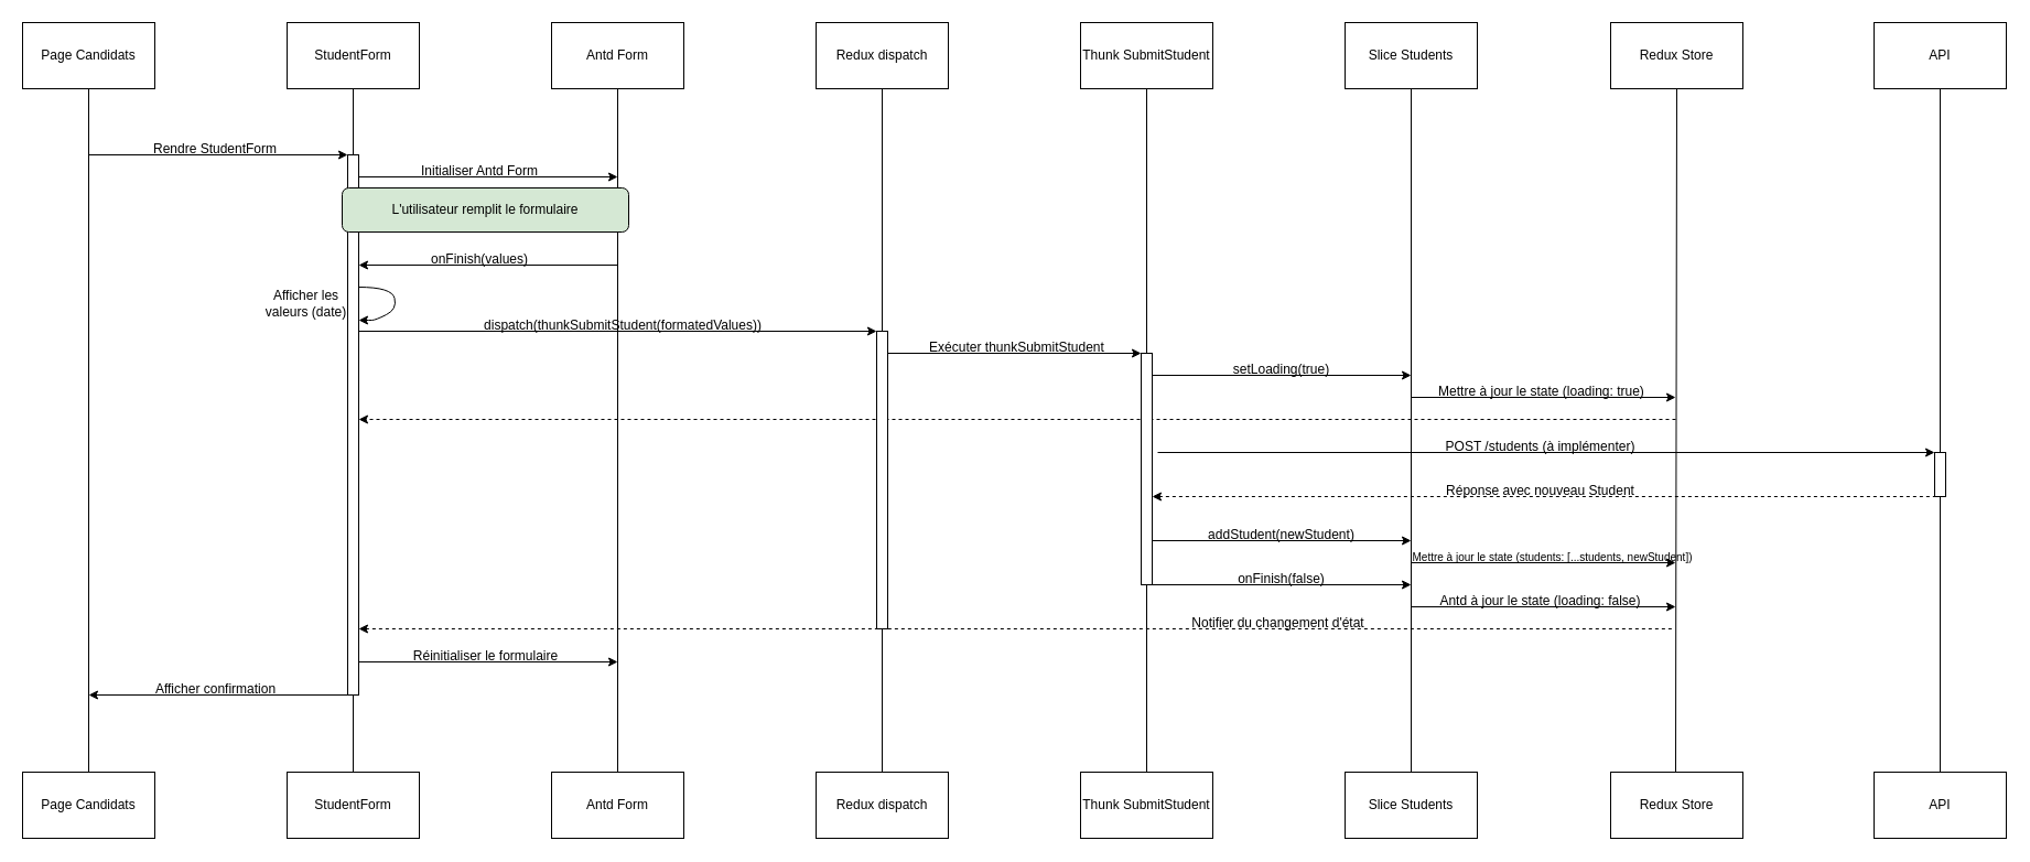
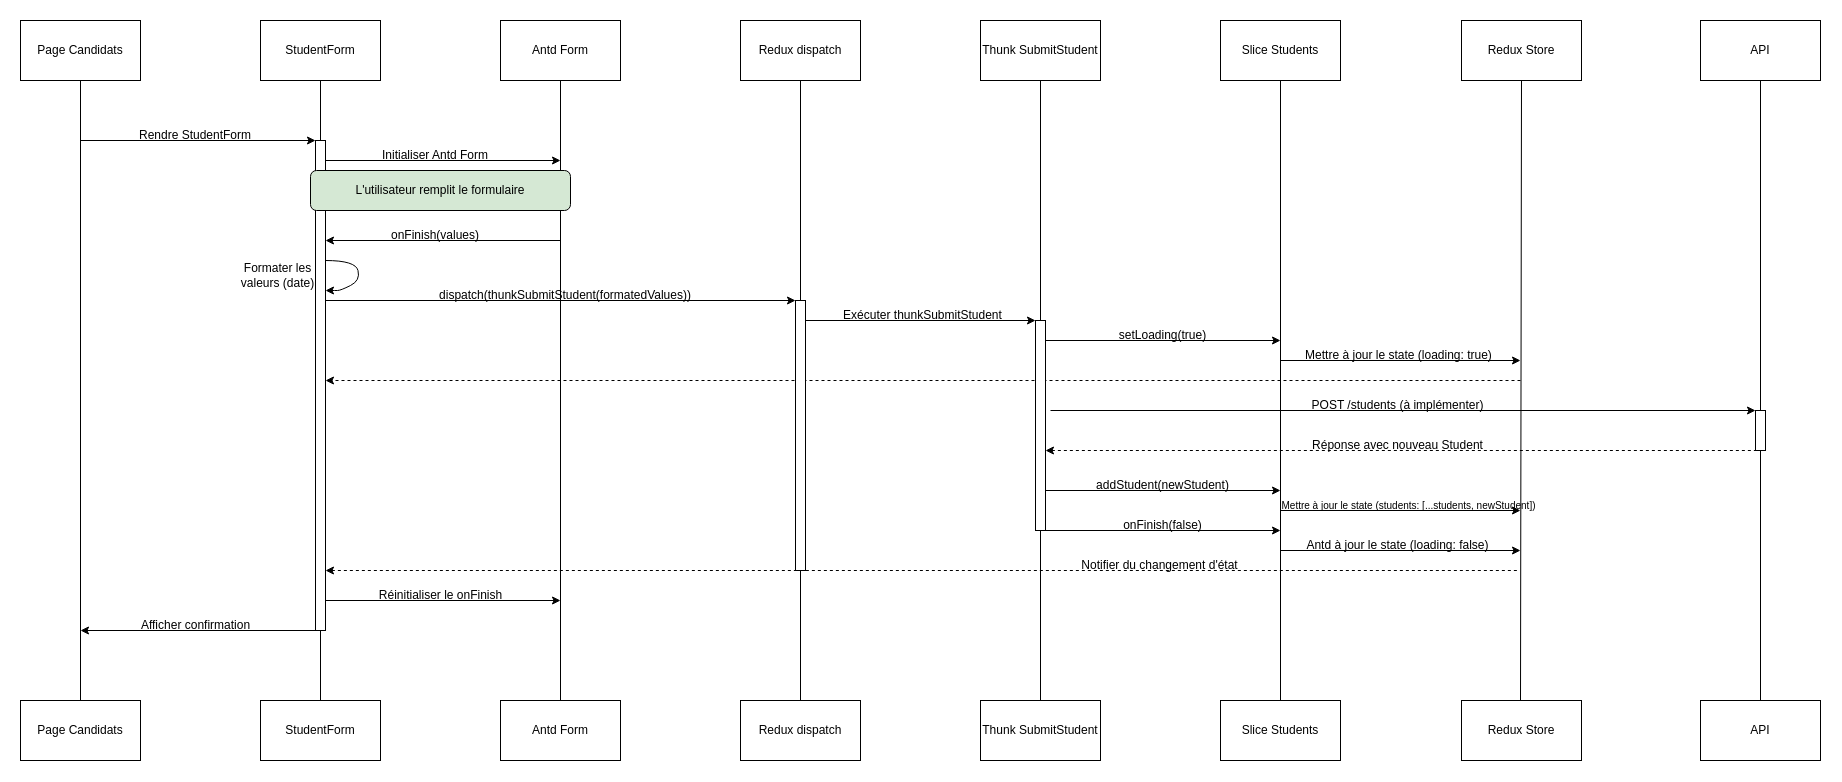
  <mxCell id="0" />
  <mxCell id="1" parent="0" />
  <mxCell id="2" value="" style="endArrow=classic;html=1;rounded=0;" edge="1" parent="1" target="43"><mxGeometry width="50" height="50" relative="1" as="geometry"><mxPoint x="1050" y="410" as="sourcePoint" /><mxPoint x="1750" y="410" as="targetPoint" /></mxGeometry></mxCell>
  <mxCell id="3" value="" style="endArrow=classic;html=1;rounded=0;dashed=1;" edge="1" parent="1" target="25"><mxGeometry width="50" height="50" relative="1" as="geometry"><mxPoint x="1520" y="380" as="sourcePoint" /><mxPoint x="1010" y="320" as="targetPoint" /></mxGeometry></mxCell>
  <mxCell id="4" value="Page Candidats" style="rounded=0;whiteSpace=wrap;html=1;" vertex="1" parent="1"><mxGeometry x="20" y="20" width="120" height="60" as="geometry" /></mxCell>
  <mxCell id="5" value="" style="endArrow=none;html=1;rounded=0;entryX=0.5;entryY=1;entryDx=0;entryDy=0;" edge="1" parent="1" target="4"><mxGeometry width="50" height="50" relative="1" as="geometry"><mxPoint x="80" y="700" as="sourcePoint" /><mxPoint x="140" y="190" as="targetPoint" /></mxGeometry></mxCell>
  <mxCell id="6" value="StudentForm" style="rounded=0;whiteSpace=wrap;html=1;" vertex="1" parent="1"><mxGeometry x="260" y="20" width="120" height="60" as="geometry" /></mxCell>
  <mxCell id="7" value="" style="endArrow=none;html=1;rounded=0;entryX=0.5;entryY=1;entryDx=0;entryDy=0;" edge="1" parent="1" target="6" source="25"><mxGeometry width="50" height="50" relative="1" as="geometry"><mxPoint x="320" y="530" as="sourcePoint" /><mxPoint x="380" y="190" as="targetPoint" /></mxGeometry></mxCell>
  <mxCell id="8" value="Redux dispatch" style="rounded=0;whiteSpace=wrap;html=1;" vertex="1" parent="1"><mxGeometry x="740" y="20" width="120" height="60" as="geometry" /></mxCell>
  <mxCell id="9" value="" style="endArrow=none;html=1;rounded=0;entryX=0.5;entryY=1;entryDx=0;entryDy=0;" edge="1" parent="1" target="8" source="33"><mxGeometry width="50" height="50" relative="1" as="geometry"><mxPoint x="800" y="530" as="sourcePoint" /><mxPoint x="860" y="190" as="targetPoint" /></mxGeometry></mxCell>
  <mxCell id="10" value="Thunk SubmitS&lt;span style=&quot;background-color: initial;&quot;&gt;tudent&lt;/span&gt;" style="rounded=0;whiteSpace=wrap;html=1;" vertex="1" parent="1"><mxGeometry x="980" y="20" width="120" height="60" as="geometry" /></mxCell>
  <mxCell id="11" value="" style="endArrow=none;html=1;rounded=0;entryX=0.5;entryY=1;entryDx=0;entryDy=0;" edge="1" parent="1" target="10" source="38"><mxGeometry width="50" height="50" relative="1" as="geometry"><mxPoint x="1040" y="530" as="sourcePoint" /><mxPoint x="1100" y="190" as="targetPoint" /></mxGeometry></mxCell>
  <mxCell id="12" value="Slice Students" style="rounded=0;whiteSpace=wrap;html=1;" vertex="1" parent="1"><mxGeometry x="1220" y="20" width="120" height="60" as="geometry" /></mxCell>
  <mxCell id="13" value="" style="endArrow=none;html=1;rounded=0;entryX=0.5;entryY=1;entryDx=0;entryDy=0;" edge="1" parent="1" target="12"><mxGeometry width="50" height="50" relative="1" as="geometry"><mxPoint x="1280" y="700" as="sourcePoint" /><mxPoint x="1340" y="190" as="targetPoint" /></mxGeometry></mxCell>
  <mxCell id="14" value="Redux Store" style="rounded=0;whiteSpace=wrap;html=1;" vertex="1" parent="1"><mxGeometry x="1461" y="20" width="120" height="60" as="geometry" /></mxCell>
  <mxCell id="15" value="" style="endArrow=none;html=1;rounded=0;entryX=0.5;entryY=1;entryDx=0;entryDy=0;" edge="1" parent="1" target="14"><mxGeometry width="50" height="50" relative="1" as="geometry"><mxPoint x="1520" y="700" as="sourcePoint" /><mxPoint x="1581" y="190" as="targetPoint" /></mxGeometry></mxCell>
  <mxCell id="16" value="Antd Form" style="rounded=0;whiteSpace=wrap;html=1;" vertex="1" parent="1"><mxGeometry x="500" y="20" width="120" height="60" as="geometry" /></mxCell>
  <mxCell id="17" value="" style="endArrow=none;html=1;rounded=0;entryX=0.5;entryY=1;entryDx=0;entryDy=0;" edge="1" parent="1" target="16"><mxGeometry width="50" height="50" relative="1" as="geometry"><mxPoint x="560" y="700" as="sourcePoint" /><mxPoint x="620" y="190" as="targetPoint" /></mxGeometry></mxCell>
  <mxCell id="18" value="API" style="rounded=0;whiteSpace=wrap;html=1;" vertex="1" parent="1"><mxGeometry x="1700" y="20" width="120" height="60" as="geometry" /></mxCell>
  <mxCell id="19" value="" style="endArrow=none;html=1;rounded=0;entryX=0.5;entryY=1;entryDx=0;entryDy=0;" edge="1" parent="1" target="18"><mxGeometry width="50" height="50" relative="1" as="geometry"><mxPoint x="1760" y="700" as="sourcePoint" /><mxPoint x="1820" y="190" as="targetPoint" /></mxGeometry></mxCell>
  <mxCell id="20" value="" style="endArrow=classic;html=1;rounded=0;" edge="1" parent="1" target="25"><mxGeometry width="50" height="50" relative="1" as="geometry"><mxPoint x="80" y="140" as="sourcePoint" /><mxPoint x="310" y="140" as="targetPoint" /></mxGeometry></mxCell>
  <mxCell id="21" value="Rendre StudentForm" style="text;html=1;align=center;verticalAlign=middle;whiteSpace=wrap;rounded=0;" vertex="1" parent="1"><mxGeometry x="130" y="120" width="130" height="30" as="geometry" /></mxCell>
  <mxCell id="22" value="" style="endArrow=classic;html=1;rounded=0;" edge="1" parent="1"><mxGeometry width="50" height="50" relative="1" as="geometry"><mxPoint x="320" y="160" as="sourcePoint" /><mxPoint x="560" y="160" as="targetPoint" /></mxGeometry></mxCell>
  <mxCell id="23" value="Initialiser Antd Form" style="text;html=1;align=center;verticalAlign=middle;whiteSpace=wrap;rounded=0;" vertex="1" parent="1"><mxGeometry x="370" y="140" width="130" height="30" as="geometry" /></mxCell>
  <mxCell id="24" value="" style="endArrow=none;html=1;rounded=0;entryX=0.5;entryY=1;entryDx=0;entryDy=0;" edge="1" parent="1" target="25"><mxGeometry width="50" height="50" relative="1" as="geometry"><mxPoint x="320" y="700" as="sourcePoint" /><mxPoint x="320" y="80" as="targetPoint" /></mxGeometry></mxCell>
  <mxCell id="25" value="" style="html=1;points=[[0,0,0,0,5],[0,1,0,0,-5],[1,0,0,0,5],[1,1,0,0,-5]];perimeter=orthogonalPerimeter;outlineConnect=0;targetShapes=umlLifeline;portConstraint=eastwest;newEdgeStyle={&quot;curved&quot;:0,&quot;rounded&quot;:0};" vertex="1" parent="1"><mxGeometry x="315" y="140" width="10" height="490" as="geometry" /></mxCell>
  <mxCell id="26" value="L'utilisateur remplit le formulaire" style="rounded=1;whiteSpace=wrap;html=1;fillColor=#d5e8d4;" vertex="1" parent="1"><mxGeometry x="310" y="170" width="260" height="40" as="geometry" /></mxCell>
  <mxCell id="27" value="" style="endArrow=classic;html=1;rounded=0;" edge="1" parent="1" target="25"><mxGeometry width="50" height="50" relative="1" as="geometry"><mxPoint x="560" y="240" as="sourcePoint" /><mxPoint x="380" y="320" as="targetPoint" /></mxGeometry></mxCell>
  <mxCell id="28" value="onFinish(values)" style="text;html=1;align=center;verticalAlign=middle;whiteSpace=wrap;rounded=0;" vertex="1" parent="1"><mxGeometry x="370" y="220" width="130" height="30" as="geometry" /></mxCell>
- <mxCell id="29" value="Afficher les valeurs (date)" style="text;html=1;align=center;verticalAlign=middle;whiteSpace=wrap;rounded=0;" vertex="1" parent="1"><mxGeometry x="230" y="260" width="95" height="30" as="geometry" /></mxCell>
+ <mxCell id="29" value="Formater les valeurs (date)" style="text;html=1;align=center;verticalAlign=middle;whiteSpace=wrap;rounded=0;" vertex="1" parent="1"><mxGeometry x="230" y="260" width="95" height="30" as="geometry" /></mxCell>
  <mxCell id="30" value="" style="curved=1;endArrow=classic;html=1;rounded=0;" edge="1" parent="1"><mxGeometry width="50" height="50" relative="1" as="geometry"><mxPoint x="325" y="260" as="sourcePoint" /><mxPoint x="325" y="290" as="targetPoint" /><Array as="points"><mxPoint x="355" y="260" /><mxPoint x="360" y="280" /><mxPoint x="340" y="290" /><mxPoint x="334" y="290" /></Array></mxGeometry></mxCell>
  <mxCell id="31" value="" style="endArrow=classic;html=1;rounded=0;" edge="1" parent="1" target="33"><mxGeometry width="50" height="50" relative="1" as="geometry"><mxPoint x="325" y="300" as="sourcePoint" /><mxPoint x="790" y="300" as="targetPoint" /></mxGeometry></mxCell>
  <mxCell id="32" value="" style="endArrow=none;html=1;rounded=0;entryX=0.5;entryY=1;entryDx=0;entryDy=0;" edge="1" parent="1" target="33"><mxGeometry width="50" height="50" relative="1" as="geometry"><mxPoint x="800" y="700" as="sourcePoint" /><mxPoint x="800" y="80" as="targetPoint" /></mxGeometry></mxCell>
  <mxCell id="33" value="" style="html=1;points=[[0,0,0,0,5],[0,1,0,0,-5],[1,0,0,0,5],[1,1,0,0,-5]];perimeter=orthogonalPerimeter;outlineConnect=0;targetShapes=umlLifeline;portConstraint=eastwest;newEdgeStyle={&quot;curved&quot;:0,&quot;rounded&quot;:0};" vertex="1" parent="1"><mxGeometry x="795" y="300" width="10" height="270" as="geometry" /></mxCell>
  <mxCell id="34" value="dispatch(thunkSubmitStudent(formatedValues))" style="text;html=1;align=center;verticalAlign=middle;whiteSpace=wrap;rounded=0;" vertex="1" parent="1"><mxGeometry x="500" y="280" width="130" height="30" as="geometry" /></mxCell>
  <mxCell id="35" value="" style="endArrow=classic;html=1;rounded=0;" edge="1" parent="1" target="38"><mxGeometry width="50" height="50" relative="1" as="geometry"><mxPoint x="805" y="320" as="sourcePoint" /><mxPoint x="1030" y="320" as="targetPoint" /></mxGeometry></mxCell>
  <mxCell id="36" value="Exécuter thunkSubmitStudent" style="text;html=1;align=center;verticalAlign=middle;whiteSpace=wrap;rounded=0;" vertex="1" parent="1"><mxGeometry x="840" y="300" width="165" height="30" as="geometry" /></mxCell>
  <mxCell id="37" value="" style="endArrow=none;html=1;rounded=0;entryX=0.5;entryY=1;entryDx=0;entryDy=0;" edge="1" parent="1" target="38"><mxGeometry width="50" height="50" relative="1" as="geometry"><mxPoint x="1040" y="700" as="sourcePoint" /><mxPoint x="1040" y="80" as="targetPoint" /></mxGeometry></mxCell>
  <mxCell id="38" value="" style="html=1;points=[[0,0,0,0,5],[0,1,0,0,-5],[1,0,0,0,5],[1,1,0,0,-5]];perimeter=orthogonalPerimeter;outlineConnect=0;targetShapes=umlLifeline;portConstraint=eastwest;newEdgeStyle={&quot;curved&quot;:0,&quot;rounded&quot;:0};" vertex="1" parent="1"><mxGeometry x="1035" y="320" width="10" height="210" as="geometry" /></mxCell>
  <mxCell id="39" value="" style="endArrow=classic;html=1;rounded=0;" edge="1" parent="1"><mxGeometry width="50" height="50" relative="1" as="geometry"><mxPoint x="1045" y="340" as="sourcePoint" /><mxPoint x="1280" y="340" as="targetPoint" /></mxGeometry></mxCell>
  <mxCell id="40" value="setLoading(true)" style="text;html=1;align=center;verticalAlign=middle;whiteSpace=wrap;rounded=0;" vertex="1" parent="1"><mxGeometry x="1080" y="320" width="165" height="30" as="geometry" /></mxCell>
  <mxCell id="41" value="" style="endArrow=classic;html=1;rounded=0;" edge="1" parent="1"><mxGeometry width="50" height="50" relative="1" as="geometry"><mxPoint x="1280" y="360" as="sourcePoint" /><mxPoint x="1520" y="360" as="targetPoint" /></mxGeometry></mxCell>
  <mxCell id="42" value="Mettre à jour le state (loading: true)" style="text;html=1;align=center;verticalAlign=middle;whiteSpace=wrap;rounded=0;" vertex="1" parent="1"><mxGeometry x="1291.25" y="340" width="215" height="30" as="geometry" /></mxCell>
  <mxCell id="43" value="" style="html=1;points=[[0,0,0,0,5],[0,1,0,0,-5],[1,0,0,0,5],[1,1,0,0,-5]];perimeter=orthogonalPerimeter;outlineConnect=0;targetShapes=umlLifeline;portConstraint=eastwest;newEdgeStyle={&quot;curved&quot;:0,&quot;rounded&quot;:0};" vertex="1" parent="1"><mxGeometry x="1755" y="410" width="10" height="40" as="geometry" /></mxCell>
  <mxCell id="44" value="POST /students (à implémenter)" style="text;html=1;align=center;verticalAlign=middle;whiteSpace=wrap;rounded=0;" vertex="1" parent="1"><mxGeometry x="1291.25" y="390" width="212.5" height="30" as="geometry" /></mxCell>
  <mxCell id="45" value="" style="endArrow=none;html=1;rounded=0;dashed=1;endFill=0;startArrow=classic;startFill=1;" edge="1" parent="1" source="38"><mxGeometry width="50" height="50" relative="1" as="geometry"><mxPoint x="1050" y="450" as="sourcePoint" /><mxPoint x="1757" y="450" as="targetPoint" /></mxGeometry></mxCell>
  <mxCell id="46" value="Réponse avec nouveau Student" style="text;html=1;align=center;verticalAlign=middle;whiteSpace=wrap;rounded=0;" vertex="1" parent="1"><mxGeometry x="1291.25" y="430" width="212.5" height="30" as="geometry" /></mxCell>
  <mxCell id="47" value="" style="endArrow=classic;html=1;rounded=0;" edge="1" parent="1"><mxGeometry width="50" height="50" relative="1" as="geometry"><mxPoint x="1045" y="490" as="sourcePoint" /><mxPoint x="1280" y="490" as="targetPoint" /></mxGeometry></mxCell>
  <mxCell id="48" value="addStudent(newStudent)" style="text;html=1;align=center;verticalAlign=middle;whiteSpace=wrap;rounded=0;" vertex="1" parent="1"><mxGeometry x="1080" y="470" width="165" height="30" as="geometry" /></mxCell>
  <mxCell id="49" value="" style="endArrow=classic;html=1;rounded=0;" edge="1" parent="1"><mxGeometry width="50" height="50" relative="1" as="geometry"><mxPoint x="1280" y="510" as="sourcePoint" /><mxPoint x="1520" y="510" as="targetPoint" /></mxGeometry></mxCell>
  <mxCell id="50" value="&lt;font style=&quot;font-size: 10px;&quot;&gt;Mettre à jour le state (students: [...students, newStudent])&lt;/font&gt;" style="text;html=1;align=center;verticalAlign=middle;whiteSpace=wrap;rounded=0;" vertex="1" parent="1"><mxGeometry x="1236" y="490" width="345" height="30" as="geometry" /></mxCell>
  <mxCell id="51" value="" style="endArrow=classic;html=1;rounded=0;" edge="1" parent="1"><mxGeometry width="50" height="50" relative="1" as="geometry"><mxPoint x="1045" y="530" as="sourcePoint" /><mxPoint x="1280" y="530" as="targetPoint" /></mxGeometry></mxCell>
  <mxCell id="52" value="onFinish(false)" style="text;html=1;align=center;verticalAlign=middle;whiteSpace=wrap;rounded=0;" vertex="1" parent="1"><mxGeometry x="1080" y="510" width="165" height="30" as="geometry" /></mxCell>
  <mxCell id="53" value="" style="endArrow=classic;html=1;rounded=0;" edge="1" parent="1"><mxGeometry width="50" height="50" relative="1" as="geometry"><mxPoint x="1280" y="550" as="sourcePoint" /><mxPoint x="1520" y="550" as="targetPoint" /></mxGeometry></mxCell>
  <mxCell id="54" value="Antd à jour le state (loading: false)" style="text;html=1;align=center;verticalAlign=middle;whiteSpace=wrap;rounded=0;" vertex="1" parent="1"><mxGeometry x="1290" y="530" width="215" height="30" as="geometry" /></mxCell>
  <mxCell id="55" value="" style="endArrow=none;html=1;rounded=0;dashed=1;endFill=0;startArrow=classic;startFill=1;" edge="1" parent="1" source="25"><mxGeometry width="50" height="50" relative="1" as="geometry"><mxPoint x="360" y="570" as="sourcePoint" /><mxPoint x="1519" y="570" as="targetPoint" /></mxGeometry></mxCell>
  <mxCell id="56" value="Notifier du changement d'état" style="text;html=1;align=center;verticalAlign=middle;whiteSpace=wrap;rounded=0;" vertex="1" parent="1"><mxGeometry x="1053.25" y="550" width="212.5" height="30" as="geometry" /></mxCell>
  <mxCell id="57" value="" style="endArrow=classic;html=1;rounded=0;" edge="1" parent="1"><mxGeometry width="50" height="50" relative="1" as="geometry"><mxPoint x="325" y="600" as="sourcePoint" /><mxPoint x="560" y="600" as="targetPoint" /></mxGeometry></mxCell>
- <mxCell id="58" value="Réinitialiser le formulaire" style="text;html=1;align=center;verticalAlign=middle;whiteSpace=wrap;rounded=0;" vertex="1" parent="1"><mxGeometry x="362.5" y="580" width="155" height="30" as="geometry" /></mxCell>
+ <mxCell id="58" value="Réinitialiser le onFinish" style="text;html=1;align=center;verticalAlign=middle;whiteSpace=wrap;rounded=0;" vertex="1" parent="1"><mxGeometry x="362.5" y="580" width="155" height="30" as="geometry" /></mxCell>
  <mxCell id="59" value="" style="endArrow=classic;html=1;rounded=0;" edge="1" parent="1" source="25"><mxGeometry width="50" height="50" relative="1" as="geometry"><mxPoint x="310" y="630" as="sourcePoint" /><mxPoint x="80" y="630" as="targetPoint" /></mxGeometry></mxCell>
  <mxCell id="60" value="Afficher confirmation" style="text;html=1;align=center;verticalAlign=middle;whiteSpace=wrap;rounded=0;" vertex="1" parent="1"><mxGeometry x="117.5" y="610" width="155" height="30" as="geometry" /></mxCell>
  <mxCell id="61" value="Page Candidats" style="rounded=0;whiteSpace=wrap;html=1;" vertex="1" parent="1"><mxGeometry x="20" y="700" width="120" height="60" as="geometry" /></mxCell>
  <mxCell id="62" value="StudentForm" style="rounded=0;whiteSpace=wrap;html=1;" vertex="1" parent="1"><mxGeometry x="260" y="700" width="120" height="60" as="geometry" /></mxCell>
  <mxCell id="63" value="Antd Form" style="rounded=0;whiteSpace=wrap;html=1;" vertex="1" parent="1"><mxGeometry x="500" y="700" width="120" height="60" as="geometry" /></mxCell>
  <mxCell id="64" value="Redux dispatch" style="rounded=0;whiteSpace=wrap;html=1;" vertex="1" parent="1"><mxGeometry x="740" y="700" width="120" height="60" as="geometry" /></mxCell>
  <mxCell id="65" value="Thunk SubmitS&lt;span style=&quot;background-color: initial;&quot;&gt;tudent&lt;/span&gt;" style="rounded=0;whiteSpace=wrap;html=1;" vertex="1" parent="1"><mxGeometry x="980" y="700" width="120" height="60" as="geometry" /></mxCell>
  <mxCell id="66" value="Slice Students" style="rounded=0;whiteSpace=wrap;html=1;" vertex="1" parent="1"><mxGeometry x="1220" y="700" width="120" height="60" as="geometry" /></mxCell>
  <mxCell id="67" value="Redux Store" style="rounded=0;whiteSpace=wrap;html=1;" vertex="1" parent="1"><mxGeometry x="1461" y="700" width="120" height="60" as="geometry" /></mxCell>
  <mxCell id="68" value="API" style="rounded=0;whiteSpace=wrap;html=1;" vertex="1" parent="1"><mxGeometry x="1700" y="700" width="120" height="60" as="geometry" /></mxCell>
